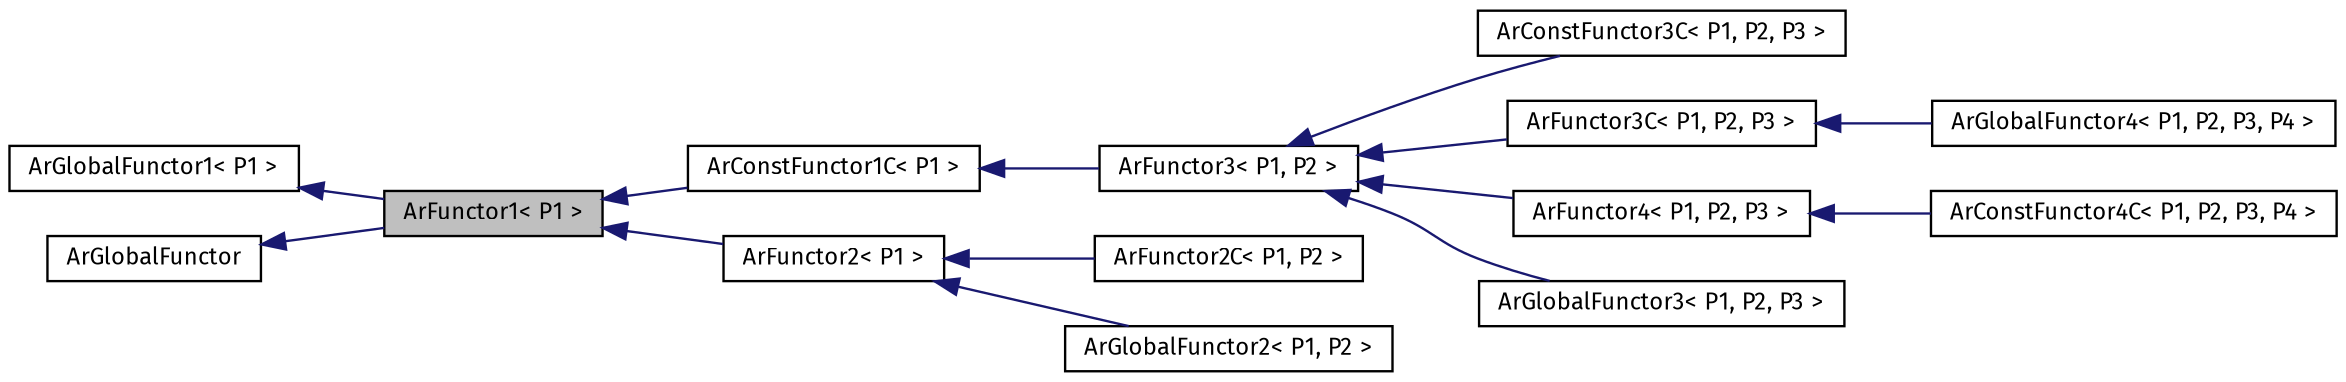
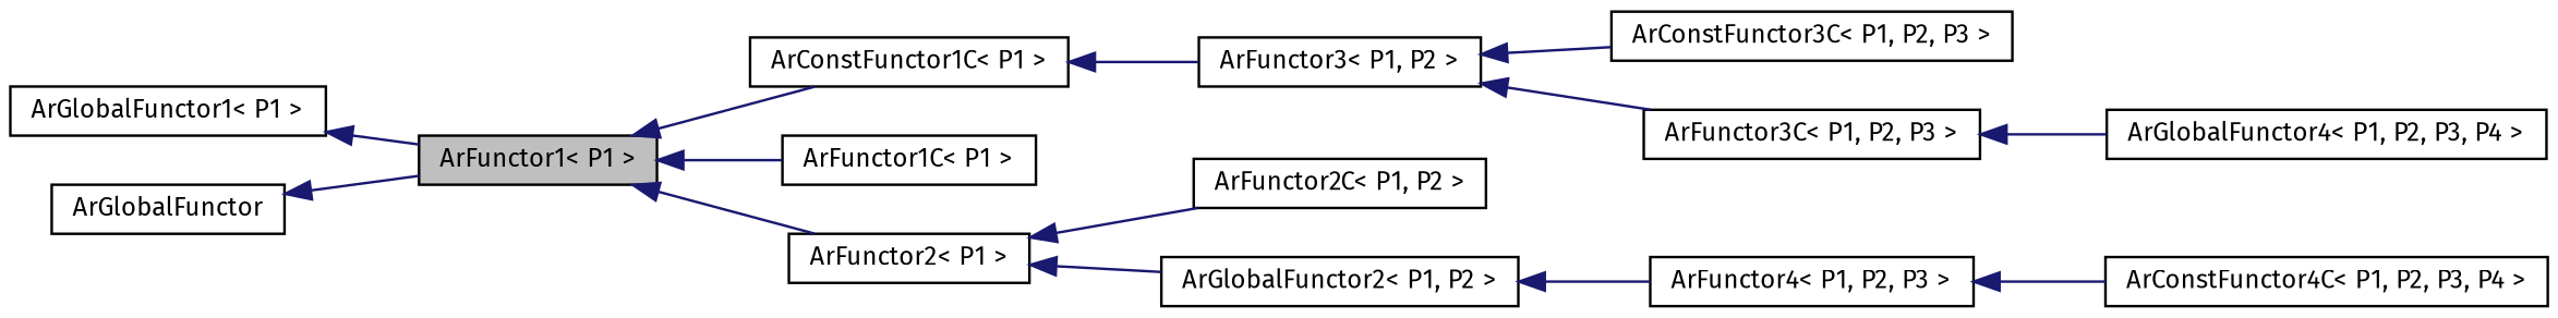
  digraph {
    fontname="Fira Sans"
    rankdir=LR
    node [color=black fillcolor=white fontname="Fira Sans" fontsize=10 shape=record style=filled]
    edge [color=midnightblue dir=back fontname="Fira Sans" fontsize=10 labelfontname=FreeSans labelfontsize=10 style=solid]
    n1 [fillcolor=grey75 fontcolor=black height=0.2 label="ArFunctor1\< P1 \>" width=0.4]
    n2 [height=0.2 label="ArConstFunctor1C\< P1 \>" width=0.4]
+   n3 [height=0.2 label="ArFunctor1C\< P1 \>" width=0.4]
    n4 [height=0.2 label="ArFunctor2\< P1 \>" width=0.4]
    n5 [height=0.2 label="ArFunctor3\< P1, P2 \>" width=0.4]
    n6 [height=0.2 label="ArFunctor2C\< P1, P2 \>" width=0.4]
    n7 [height=0.2 label="ArGlobalFunctor2\< P1, P2 \>" width=0.4]
    n8 [height=0.2 label="ArGlobalFunctor1\< P1 \>" width=0.4]
    n9 [height=0.2 label=ArGlobalFunctor width=0.4]
    n10 [height=0.2 label="ArConstFunctor3C\< P1, P2, P3 \>" width=0.4]
    n11 [height=0.2 label="ArFunctor3C\< P1, P2, P3 \>" width=0.4]
    n12 [height=0.2 label="ArFunctor4\< P1, P2, P3 \>" width=0.4]
-   n13 [height=0.2 label="ArGlobalFunctor3\< P1, P2, P3 \>" width=0.4]
    n14 [height=0.2 label="ArGlobalFunctor4\< P1, P2, P3, P4 \>" width=0.4]
    n15 [height=0.2 label="ArConstFunctor4C\< P1, P2, P3, P4 \>" width=0.4]
    n1 -> n2
+   n1 -> n3
    n1 -> n4
    n2 -> n5
    n4 -> n6
    n4 -> n7
    n5 -> n10
    n5 -> n11
-   n5 -> n12
-   n5 -> n13
+   n7 -> n12
    n8 -> n1
    n9 -> n1
    n11 -> n14
    n12 -> n15
  }
